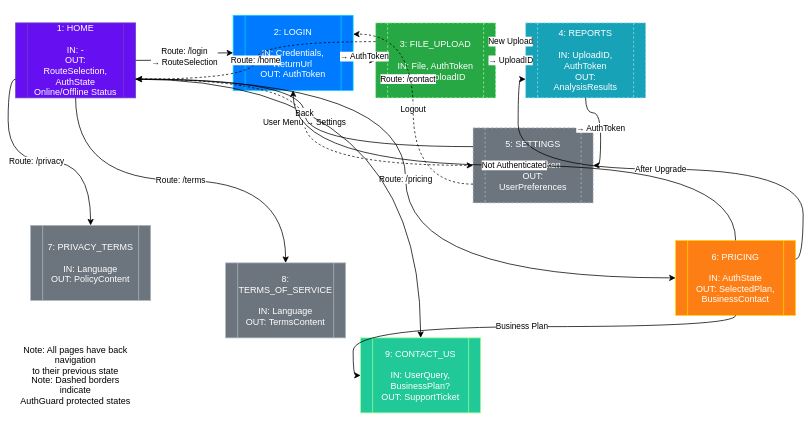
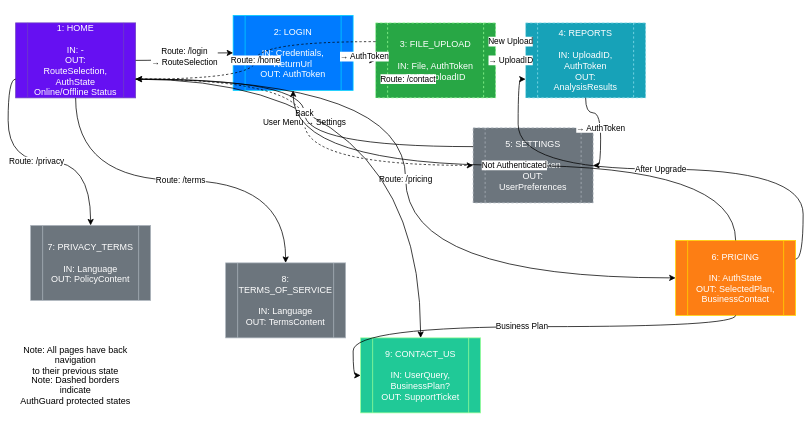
  <mxCell id="0" />
  <mxCell id="1" parent="0" />
  <mxCell id="2" value="1: HOME&#10;&#10;IN: -&#10;OUT: RouteSelection, AuthState&#10;Online/Offline Status" style="shape=process;whiteSpace=wrap;html=1;backgroundOutline=1;fillColor=#6610f2;strokeColor=#6f42c1;fontColor=#FFFFFF;align=center;verticalAlign=middle;spacing=8;spacingTop=0;" parent="1" vertex="1"><mxGeometry x="20" y="30" width="160" height="100" as="geometry" /></mxCell>
  <mxCell id="3" value="2: LOGIN&#10;&#10;IN: Credentials, ReturnUrl&#10;OUT: AuthToken" style="shape=process;whiteSpace=wrap;html=1;backgroundOutline=1;fillColor=#007bff;strokeColor=#00d4ff;fontColor=#FFFFFF;align=center;verticalAlign=middle;spacing=8;spacingTop=0;" parent="1" vertex="1"><mxGeometry x="310" y="20" width="160" height="100" as="geometry" /></mxCell>
  <mxCell id="4" value="3: FILE_UPLOAD&#10;&#10;IN: File, AuthToken&#10;OUT: UploadID" style="shape=process;whiteSpace=wrap;html=1;backgroundOutline=1;fillColor=#28a745;strokeColor=#98ff98;fontColor=#FFFFFF;align=center;verticalAlign=middle;spacing=8;spacingTop=0;dashed=1;" parent="1" vertex="1"><mxGeometry x="500" y="30" width="160" height="100" as="geometry" /></mxCell>
  <mxCell id="5" value="4: REPORTS&#10;&#10;IN: UploadID, AuthToken&#10;OUT: AnalysisResults" style="shape=process;whiteSpace=wrap;html=1;backgroundOutline=1;fillColor=#17a2b8;strokeColor=#90e0ef;fontColor=#FFFFFF;align=center;verticalAlign=middle;spacing=8;spacingTop=0;dashed=1;" parent="1" vertex="1"><mxGeometry x="700" y="30" width="160" height="100" as="geometry" /></mxCell>
  <mxCell id="6" value="5: SETTINGS&#10;&#10;IN: AuthToken&#10;OUT: UserPreferences" style="shape=process;whiteSpace=wrap;html=1;backgroundOutline=1;fillColor=#6c757d;strokeColor=#adb5bd;fontColor=#FFFFFF;align=center;verticalAlign=middle;spacing=8;spacingTop=0;dashed=1;" parent="1" vertex="1"><mxGeometry x="630" y="170" width="160" height="100" as="geometry" /></mxCell>
  <mxCell id="7" value="6: PRICING&#10;&#10;IN: AuthState&#10;OUT: SelectedPlan, BusinessContact" style="shape=process;whiteSpace=wrap;html=1;backgroundOutline=1;fillColor=#fd7e14;strokeColor=#ffd700;fontColor=#FFFFFF;align=center;verticalAlign=middle;spacing=8;spacingTop=0;" parent="1" vertex="1"><mxGeometry x="900" y="320" width="160" height="100" as="geometry" /></mxCell>
  <mxCell id="8" value="7: PRIVACY_TERMS&#10;&#10;IN: Language&#10;OUT: PolicyContent" style="shape=process;whiteSpace=wrap;html=1;backgroundOutline=1;fillColor=#6c757d;strokeColor=#adb5bd;fontColor=#FFFFFF;align=center;verticalAlign=middle;spacing=8;spacingTop=0;" parent="1" vertex="1"><mxGeometry x="40" y="300" width="160" height="100" as="geometry" /></mxCell>
  <mxCell id="9" value="8: TERMS_OF_SERVICE&#10;&#10;IN: Language&#10;OUT: TermsContent" style="shape=process;whiteSpace=wrap;html=1;backgroundOutline=1;fillColor=#6c757d;strokeColor=#adb5bd;fontColor=#FFFFFF;align=center;verticalAlign=middle;spacing=8;spacingTop=0;" parent="1" vertex="1"><mxGeometry x="300" y="350" width="160" height="100" as="geometry" /></mxCell>
  <mxCell id="10" value="9: CONTACT_US&#10;&#10;IN: UserQuery, BusinessPlan?&#10;OUT: SupportTicket" style="shape=process;whiteSpace=wrap;html=1;backgroundOutline=1;fillColor=#20c997;strokeColor=#98ff98;fontColor=#FFFFFF;align=center;verticalAlign=middle;spacing=8;spacingTop=0;" parent="1" vertex="1"><mxGeometry x="480" y="450" width="160" height="100" as="geometry" /></mxCell>
  <mxCell id="11" value="Route: /login&#10;→ RouteSelection" style="edgeStyle=orthogonalEdgeStyle;rounded=1;html=1;exitX=1;exitY=0.5;entryX=0;entryY=0.5;curved=1;" parent="1" source="2" target="3" edge="1"><mxGeometry relative="1" as="geometry" /></mxCell>
  <mxCell id="12" value="→ AuthToken" style="edgeStyle=orthogonalEdgeStyle;rounded=1;html=1;exitX=1;exitY=0.5;entryX=0;entryY=0.5;curved=1;" parent="1" source="3" target="4" edge="1"><mxGeometry relative="1" as="geometry" /></mxCell>
  <mxCell id="13" value="→ UploadID" style="edgeStyle=orthogonalEdgeStyle;rounded=1;html=1;exitX=1;exitY=0.5;entryX=0;entryY=0.5;curved=1;" parent="1" source="4" target="5" edge="1"><mxGeometry relative="1" as="geometry" /></mxCell>
  <mxCell id="14" value="→ AuthToken" style="edgeStyle=orthogonalEdgeStyle;rounded=1;html=1;exitX=0.5;exitY=1;entryX=1;entryY=0.5;curved=1;" parent="1" source="5" target="6" edge="1"><mxGeometry relative="1" as="geometry" /></mxCell>
  <mxCell id="15" value="User Menu → Settings" style="edgeStyle=orthogonalEdgeStyle;rounded=1;html=1;exitX=1;exitY=0.75;entryX=0;entryY=0.5;curved=1;dashed=1;" parent="1" source="2" target="6" edge="1"><mxGeometry relative="1" as="geometry" /></mxCell>
  <mxCell id="16" value="Route: /pricing" style="edgeStyle=orthogonalEdgeStyle;rounded=1;html=1;exitX=1;exitY=0.75;entryX=0;entryY=0.5;curved=1;" parent="1" source="2" target="7" edge="1"><mxGeometry relative="1" as="geometry" /></mxCell>
  <mxCell id="17" value="After Upgrade" style="edgeStyle=orthogonalEdgeStyle;rounded=1;html=1;exitX=1;exitY=0.25;entryX=0;entryY=0.75;curved=1;" parent="1" source="7" target="5" edge="1"><mxGeometry relative="1" as="geometry" /></mxCell>
  <mxCell id="18" value="Route: /privacy" style="edgeStyle=orthogonalEdgeStyle;rounded=1;html=1;exitX=0;exitY=0.75;entryX=0.5;entryY=0;curved=1;" parent="1" source="2" target="8" edge="1"><mxGeometry relative="1" as="geometry" /></mxCell>
  <mxCell id="19" value="Route: /terms" style="edgeStyle=orthogonalEdgeStyle;rounded=1;html=1;exitX=0.5;exitY=1;entryX=0.5;entryY=0;curved=1;" parent="1" source="2" target="9" edge="1"><mxGeometry relative="1" as="geometry" /></mxCell>
  <mxCell id="20" value="Route: /contact" style="edgeStyle=orthogonalEdgeStyle;rounded=1;html=1;exitX=1;exitY=0.75;entryX=0.5;entryY=0;curved=1;" parent="1" source="2" target="10" edge="1"><mxGeometry relative="1" as="geometry" /></mxCell>
  <mxCell id="21" value="Route: /home" style="edgeStyle=orthogonalEdgeStyle;rounded=1;html=1;exitX=0;exitY=0.25;entryX=1;entryY=0.75;curved=1;dashed=1;" parent="1" source="4" target="2" edge="1"><mxGeometry relative="1" as="geometry" /></mxCell>
  <mxCell id="22" value="New Upload" style="edgeStyle=orthogonalEdgeStyle;rounded=1;html=1;exitX=0;exitY=0.25;entryX=1;entryY=0.25;curved=1;" parent="1" source="5" target="4" edge="1"><mxGeometry relative="1" as="geometry" /></mxCell>
  <mxCell id="23" value="Back" style="edgeStyle=orthogonalEdgeStyle;rounded=1;html=1;exitX=0;exitY=0.25;entryX=1;entryY=0.75;curved=1;" parent="1" source="6" target="2" edge="1"><mxGeometry relative="1" as="geometry" /></mxCell>
  <mxCell id="24" value="Business Plan" style="edgeStyle=orthogonalEdgeStyle;rounded=1;html=1;exitX=0.5;exitY=1;entryX=0;entryY=0.5;curved=1;" parent="1" source="7" target="10" edge="1"><mxGeometry relative="1" as="geometry" /></mxCell>
  <mxCell id="25" value="Not Authenticated" style="edgeStyle=orthogonalEdgeStyle;rounded=1;html=1;exitX=0.5;exitY=0;entryX=0.5;entryY=1;curved=1;" parent="1" source="7" target="3" edge="1"><mxGeometry relative="1" as="geometry" /></mxCell>
- <mxCell id="26" value="Logout" style="edgeStyle=orthogonalEdgeStyle;rounded=1;html=1;exitX=0;exitY=0.75;entryX=1;entryY=0.25;curved=1;dashed=1;" parent="1" source="6" target="3" edge="1"><mxGeometry relative="1" as="geometry" /></mxCell>
  <mxCell id="27" value="Note: All pages have back navigation&#10;to their previous state" style="text;html=1;strokeColor=none;fillColor=none;align=center;verticalAlign=middle;whiteSpace=wrap;rounded=0;" parent="1" vertex="1"><mxGeometry x="20" y="460" width="160" height="40" as="geometry" /></mxCell>
  <mxCell id="28" value="Note: Dashed borders indicate&#10;AuthGuard protected states" style="text;html=1;strokeColor=none;fillColor=none;align=center;verticalAlign=middle;whiteSpace=wrap;rounded=0;" parent="1" vertex="1"><mxGeometry x="20" y="500" width="160" height="40" as="geometry" /></mxCell>
